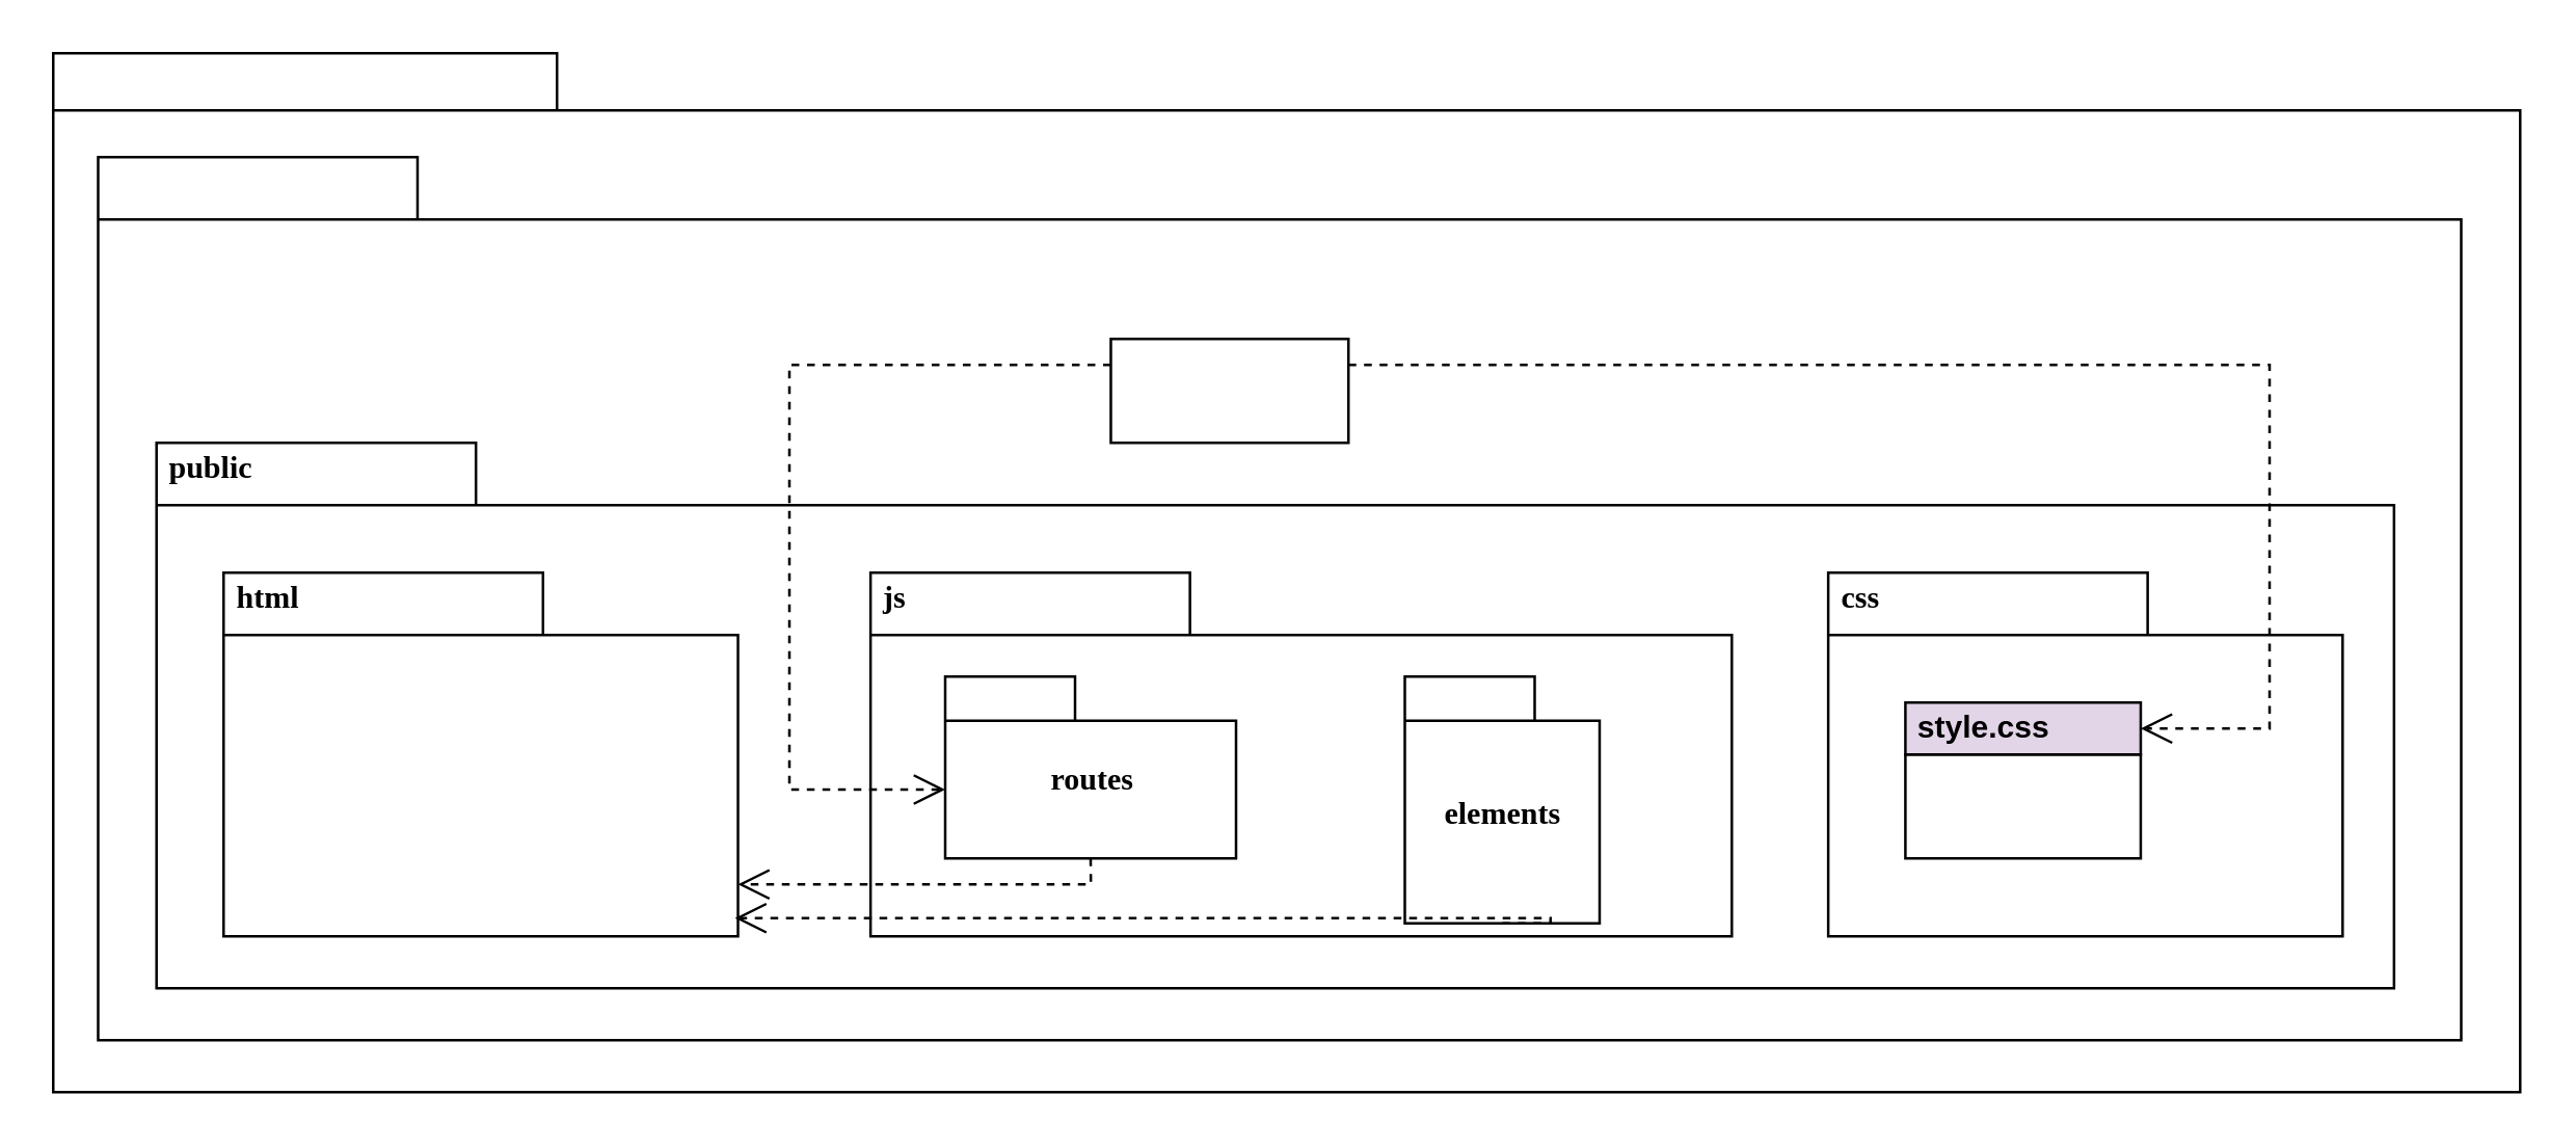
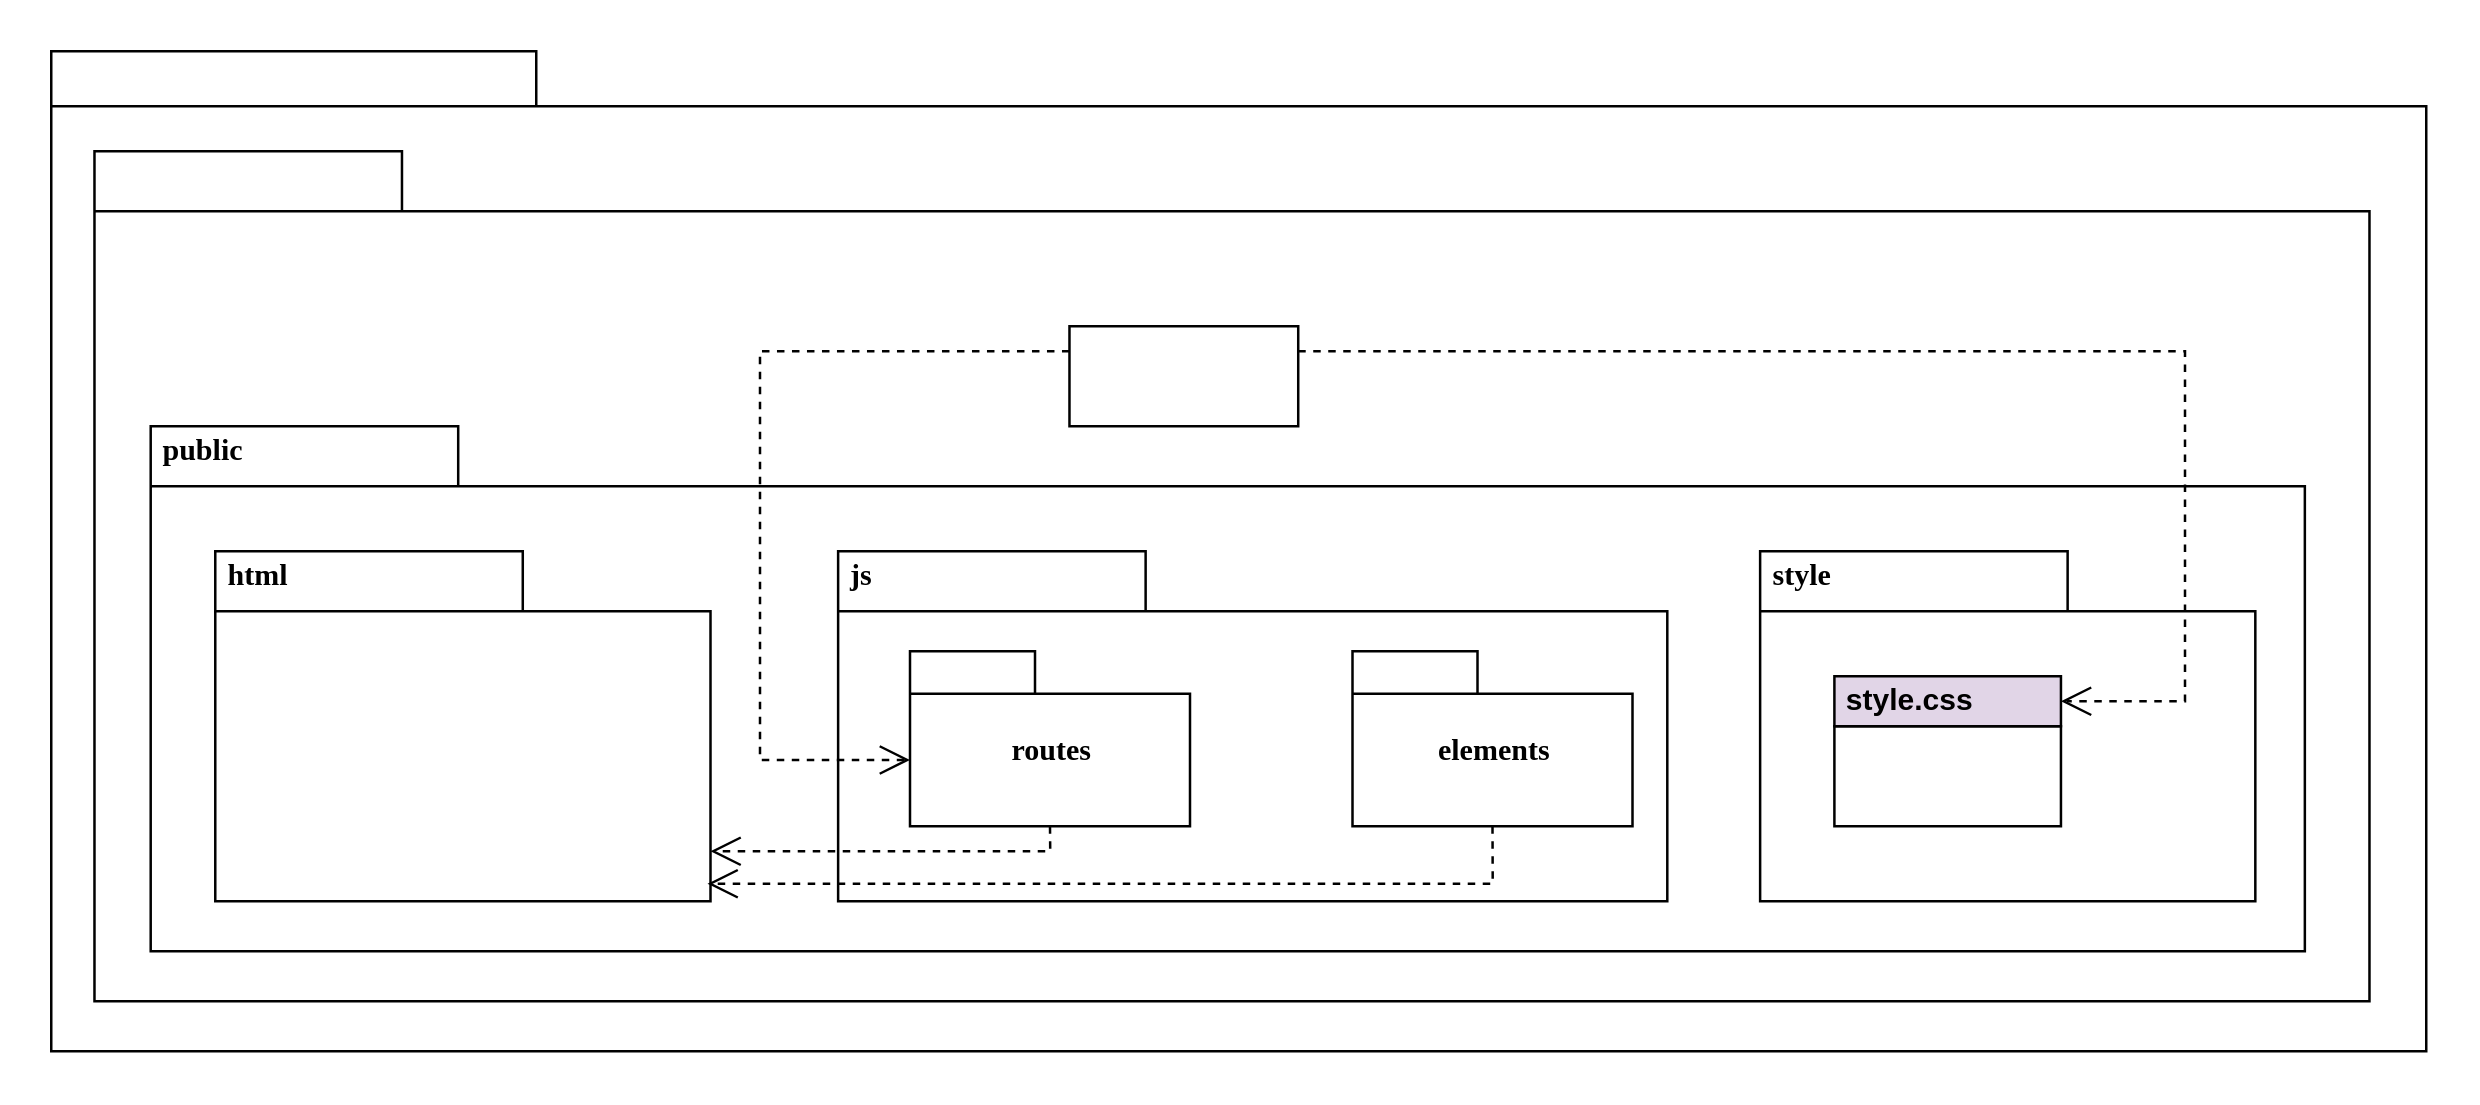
  <mxCell id="0" />
  <mxCell id="1" parent="0" />
  <mxCell id="2" value="" style="shape=folder;fontStyle=1;spacingTop=10;tabWidth=194;tabHeight=22;tabPosition=left;html=1;rounded=0;shadow=0;comic=0;labelBackgroundColor=none;strokeWidth=1;fillColor=none;fontFamily=Verdana;fontSize=10;align=center;" vertex="1" parent="1"><mxGeometry y="20" width="950" height="400" as="geometry" x="20" /></mxCell>
  <mxCell id="3" value="" style="group" vertex="1" connectable="0" parent="1"><mxGeometry x="367.29" y="40" width="580" height="360" as="geometry" /></mxCell>
  <mxCell id="4" value="" style="group" vertex="1" connectable="0" parent="3"><mxGeometry x="30" width="550" height="360" as="geometry" /></mxCell>
  <mxCell id="5" value="" style="shape=folder;fontStyle=1;spacingTop=10;tabWidth=123;tabHeight=24;tabPosition=left;html=1;rounded=0;shadow=0;comic=0;labelBackgroundColor=none;strokeWidth=1;fontFamily=Verdana;fontSize=10;align=center;" vertex="1" parent="4"><mxGeometry x="-360" y="20" width="910" height="340" as="geometry" /></mxCell>
  <mxCell id="6" value="" style="rounded=0;whiteSpace=wrap;html=1;" vertex="1" parent="4"><mxGeometry x="30" y="90" width="91.5" height="40" as="geometry" /></mxCell>
  <mxCell id="7" value="" style="shape=folder;fontStyle=1;spacingTop=10;tabWidth=123;tabHeight=24;tabPosition=left;html=1;rounded=0;shadow=0;comic=0;labelBackgroundColor=none;strokeWidth=1;fontFamily=Verdana;fontSize=10;align=center;" vertex="1" parent="1"><mxGeometry x="59.783" y="170" width="861.66" height="210" as="geometry" /></mxCell>
  <mxCell id="8" value="&lt;b&gt;&lt;font style=&quot;font-size: 12px&quot;&gt;&amp;nbsp;public&lt;/font&gt;&lt;/b&gt;" style="text;html=1;align=left;verticalAlign=top;spacingTop=-4;fontSize=10;fontFamily=Verdana" vertex="1" parent="1"><mxGeometry x="59.783" y="170" width="418.22" height="66.429" as="geometry" /></mxCell>
  <mxCell id="9" value="" style="group" vertex="1" connectable="0" parent="1"><mxGeometry x="673.835" y="220" width="247.602" height="140" as="geometry" /></mxCell>
  <mxCell id="10" value="" style="group" vertex="1" connectable="0" parent="9"><mxGeometry x="29.712" width="247.602" height="140" as="geometry" /></mxCell>
  <mxCell id="11" value="" style="shape=folder;fontStyle=1;spacingTop=10;tabWidth=123;tabHeight=24;tabPosition=left;html=1;rounded=0;shadow=0;comic=0;labelBackgroundColor=none;strokeWidth=1;fontFamily=Verdana;fontSize=10;align=center;" vertex="1" parent="10"><mxGeometry width="198.082" height="140" as="geometry" /></mxCell>
- <mxCell id="12" value="&lt;b&gt;&lt;font style=&quot;font-size: 12px&quot;&gt;&amp;nbsp;css&lt;/font&gt;&lt;/b&gt;" style="text;html=1;align=left;verticalAlign=top;spacingTop=-4;fontSize=10;fontFamily=Verdana" vertex="1" parent="10"><mxGeometry width="128.753" height="30" as="geometry" /></mxCell>
+ <mxCell id="12" value="&lt;b&gt;&lt;font style=&quot;font-size: 12px&quot;&gt;&amp;nbsp;style&lt;/font&gt;&lt;/b&gt;" style="text;html=1;align=left;verticalAlign=top;spacingTop=-4;fontSize=10;fontFamily=Verdana" vertex="1" parent="10"><mxGeometry width="128.753" height="30" as="geometry" /></mxCell>
  <mxCell id="13" value="" style="rounded=0;whiteSpace=wrap;html=1;" vertex="1" parent="10"><mxGeometry x="29.712" y="70" width="90.622" height="40" as="geometry" /></mxCell>
  <mxCell id="14" value="&lt;b&gt;&amp;nbsp;style.css&lt;/b&gt;" style="rounded=0;whiteSpace=wrap;html=1;align=left;fillColor=#e1d5e7;" vertex="1" parent="10"><mxGeometry x="29.712" y="50" width="90.622" height="20" as="geometry" /></mxCell>
  <mxCell id="15" value="" style="group" vertex="1" connectable="0" parent="1"><mxGeometry x="55.902" y="220" width="247.602" height="140" as="geometry" /></mxCell>
  <mxCell id="16" value="" style="group" vertex="1" connectable="0" parent="15"><mxGeometry x="29.712" width="247.602" height="140" as="geometry" /></mxCell>
  <mxCell id="17" value="" style="shape=folder;fontStyle=1;spacingTop=10;tabWidth=123;tabHeight=24;tabPosition=left;html=1;rounded=0;shadow=0;comic=0;labelBackgroundColor=none;strokeWidth=1;fontFamily=Verdana;fontSize=10;align=center;" vertex="1" parent="16"><mxGeometry width="198.082" height="140" as="geometry" /></mxCell>
  <mxCell id="18" value="&lt;b&gt;&lt;font style=&quot;font-size: 12px&quot;&gt;&amp;nbsp;html&lt;/font&gt;&lt;/b&gt;" style="text;html=1;align=left;verticalAlign=top;spacingTop=-4;fontSize=10;fontFamily=Verdana" vertex="1" parent="16"><mxGeometry width="128.753" height="30" as="geometry" /></mxCell>
  <mxCell id="19" value="" style="group" vertex="1" connectable="0" parent="1"><mxGeometry x="284.993" y="220" width="414.6" height="140" as="geometry" /></mxCell>
  <mxCell id="20" value="" style="group" vertex="1" connectable="0" parent="19"><mxGeometry x="49.752" width="414.6" height="140" as="geometry" /></mxCell>
  <mxCell id="21" value="" style="shape=folder;fontStyle=1;spacingTop=10;tabWidth=123;tabHeight=24;tabPosition=left;html=1;rounded=0;shadow=0;comic=0;labelBackgroundColor=none;strokeWidth=1;fontFamily=Verdana;fontSize=10;align=center;" vertex="1" parent="20"><mxGeometry width="331.68" height="140" as="geometry" /></mxCell>
  <mxCell id="22" value="&lt;b&gt;&lt;font style=&quot;font-size: 12px&quot;&gt;&amp;nbsp;js&lt;/font&gt;&lt;/b&gt;" style="text;html=1;align=left;verticalAlign=top;spacingTop=-4;fontSize=10;fontFamily=Verdana" vertex="1" parent="20"><mxGeometry width="215.592" height="30" as="geometry" /></mxCell>
  <mxCell id="23" value="&lt;font style=&quot;font-size: 12px&quot;&gt;routes&lt;/font&gt;" style="shape=folder;fontStyle=1;spacingTop=10;tabWidth=50;tabHeight=17;tabPosition=left;html=1;rounded=0;shadow=0;comic=0;labelBackgroundColor=none;strokeColor=#000000;strokeWidth=1;fillColor=#ffffff;fontFamily=Verdana;fontSize=10;fontColor=#000000;align=center;" vertex="1" parent="20"><mxGeometry x="28.755" y="40" width="112" height="70" as="geometry" /></mxCell>
- <mxCell id="24" value="&lt;font style=&quot;font-size: 12px&quot;&gt;elements&lt;/font&gt;" style="shape=folder;fontStyle=1;spacingTop=10;tabWidth=50;tabHeight=17;tabPosition=left;html=1;rounded=0;shadow=0;comic=0;labelBackgroundColor=none;strokeColor=#000000;strokeWidth=1;fillColor=#ffffff;fontFamily=Verdana;fontSize=10;fontColor=#000000;align=center;" vertex="1" parent="20"><mxGeometry x="205.755" y="40" width="75" height="95" as="geometry" /></mxCell>
+ <mxCell id="24" value="&lt;font style=&quot;font-size: 12px&quot;&gt;elements&lt;/font&gt;" style="shape=folder;fontStyle=1;spacingTop=10;tabWidth=50;tabHeight=17;tabPosition=left;html=1;rounded=0;shadow=0;comic=0;labelBackgroundColor=none;strokeColor=#000000;strokeWidth=1;fillColor=#ffffff;fontFamily=Verdana;fontSize=10;fontColor=#000000;align=center;" vertex="1" parent="20"><mxGeometry x="205.755" y="40" width="112" height="70" as="geometry" /></mxCell>
  <mxCell id="25" style="rounded=0;html=1;dashed=1;labelBackgroundColor=none;startFill=0;endArrow=open;endFill=0;endSize=10;fontFamily=Verdana;fontSize=10;edgeStyle=elbowEdgeStyle;exitX=0.5;exitY=1;exitDx=0;exitDy=0;exitPerimeter=0;" edge="1" parent="1" source="23" target="17"><mxGeometry relative="1" as="geometry"><mxPoint x="70.657" y="-230" as="sourcePoint" /><mxPoint x="-80.593" y="17" as="targetPoint" /><Array as="points"><mxPoint x="419.593" y="340" /></Array></mxGeometry></mxCell>
  <mxCell id="26" style="rounded=0;html=1;dashed=1;labelBackgroundColor=none;startFill=0;endArrow=open;endFill=0;endSize=10;fontFamily=Verdana;fontSize=10;edgeStyle=elbowEdgeStyle;exitX=0.5;exitY=1;exitDx=0;exitDy=0;exitPerimeter=0;" edge="1" parent="1" source="24"><mxGeometry relative="1" as="geometry"><mxPoint x="71.197" y="-200" as="sourcePoint" /><mxPoint x="282.5" y="353" as="targetPoint" /><Array as="points"><mxPoint x="596.593" y="340" /></Array></mxGeometry></mxCell>
  <mxCell id="27" style="rounded=0;html=1;dashed=1;labelBackgroundColor=none;startFill=0;endArrow=open;endFill=0;endSize=10;fontFamily=Verdana;fontSize=10;entryX=1;entryY=0.5;edgeStyle=elbowEdgeStyle;exitX=1;exitY=0.25;exitDx=0;exitDy=0;entryDx=0;entryDy=0;" edge="1" parent="1" source="6" target="14"><mxGeometry relative="1" as="geometry"><mxPoint x="465.5" y="313.5" as="sourcePoint" /><mxPoint x="550.5" y="313.5" as="targetPoint" /><Array as="points"><mxPoint x="873.5" y="200" /></Array></mxGeometry></mxCell>
  <mxCell id="28" style="rounded=0;html=1;dashed=1;labelBackgroundColor=none;startFill=0;endArrow=open;endFill=0;endSize=10;fontFamily=Verdana;fontSize=10;entryX=0;entryY=0;edgeStyle=elbowEdgeStyle;exitX=0;exitY=0.25;exitDx=0;exitDy=0;entryDx=0;entryDy=43.5;entryPerimeter=0;" edge="1" parent="1" source="6" target="23"><mxGeometry relative="1" as="geometry"><mxPoint x="528.25" y="100" as="sourcePoint" /><mxPoint x="833.882" y="290" as="targetPoint" /><Array as="points"><mxPoint x="303.5" y="220" /></Array></mxGeometry></mxCell>
